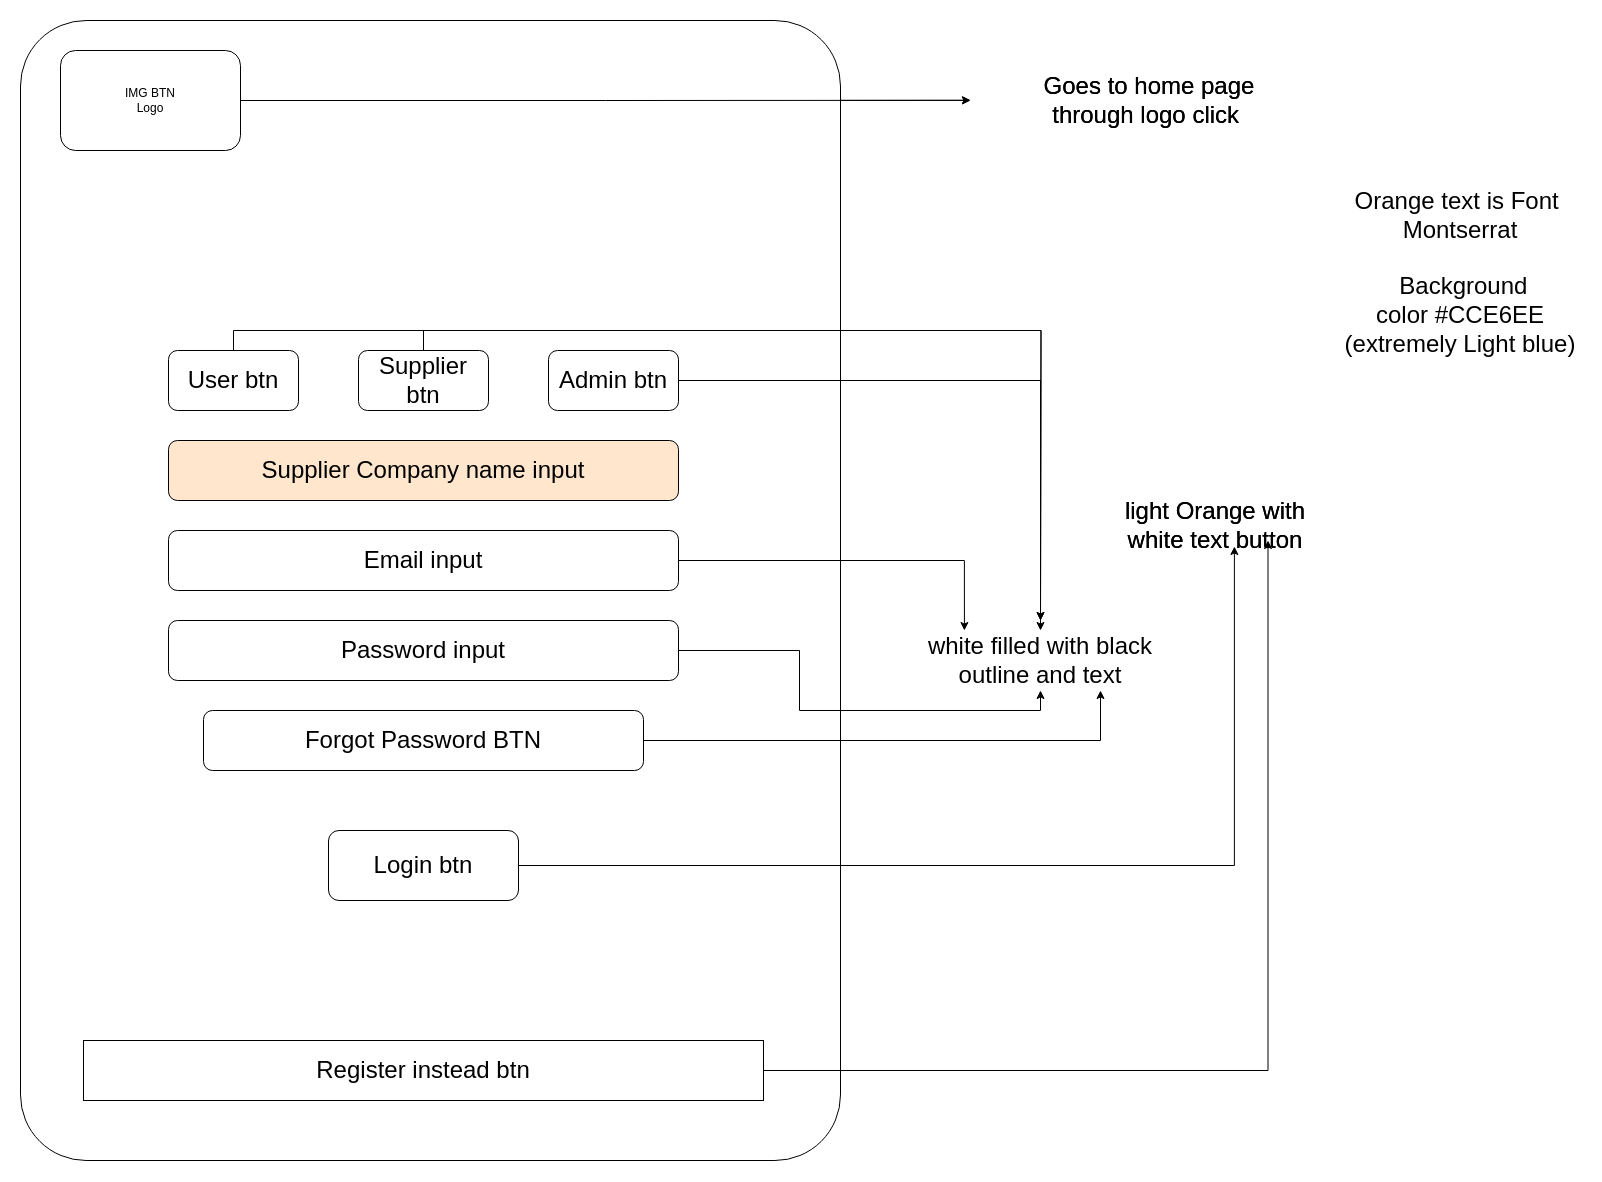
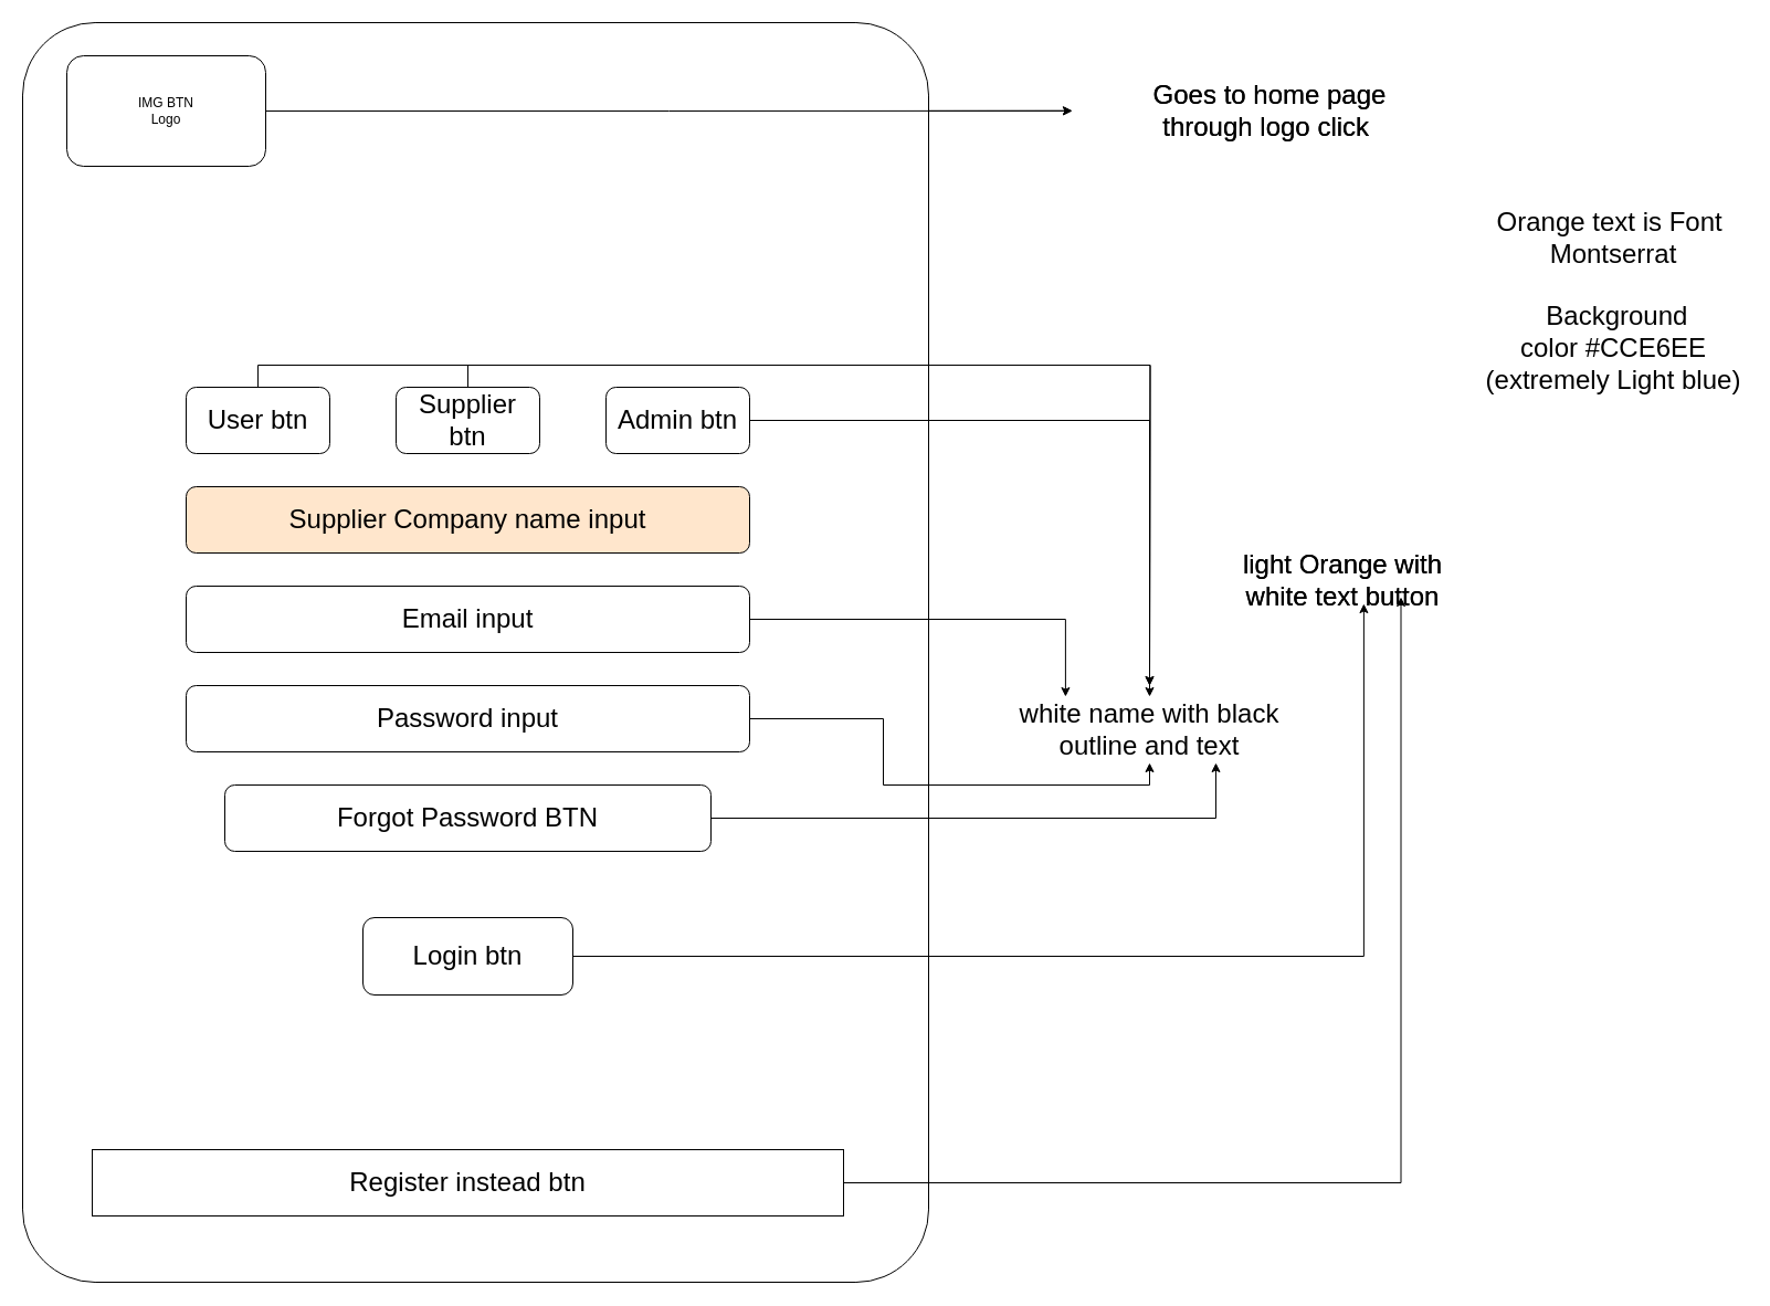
  <mxCell id="0" />
  <mxCell id="1" parent="0" />
  <mxCell id="2" value="&lt;font style=&quot;font-size: 24px;&quot;&gt;&amp;nbsp;Background color&amp;nbsp;#CCE6EE (extremely Light blue)&lt;/font&gt;" style="text;strokeColor=none;align=center;fillColor=none;html=1;verticalAlign=middle;whiteSpace=wrap;rounded=0;" vertex="1" parent="1"><mxGeometry x="1340" y="250" width="240" height="130" as="geometry" /></mxCell>
- <mxCell id="3" value="&lt;font style=&quot;font-size: 24px;&quot;&gt;white filled with black outline and text&lt;/font&gt;" style="text;strokeColor=none;align=center;fillColor=none;html=1;verticalAlign=middle;whiteSpace=wrap;rounded=0;" vertex="1" parent="1"><mxGeometry x="920" y="630" width="240" height="60" as="geometry" /></mxCell>
+ <mxCell id="3" value="&lt;font style=&quot;font-size: 24px;&quot;&gt;white name with black outline and text&lt;/font&gt;" style="text;strokeColor=none;align=center;fillColor=none;html=1;verticalAlign=middle;whiteSpace=wrap;rounded=0;" vertex="1" parent="1"><mxGeometry x="920" y="630" width="240" height="60" as="geometry" /></mxCell>
  <mxCell id="4" value="Password input" style="rounded=1;whiteSpace=wrap;html=1;fontSize=24;" vertex="1" parent="1"><mxGeometry x="60" y="540" width="510" height="60" as="geometry" /></mxCell>
  <mxCell id="5" value="Email input" style="rounded=1;whiteSpace=wrap;html=1;fontSize=24;" vertex="1" parent="1"><mxGeometry x="60" y="440" width="510" height="60" as="geometry" /></mxCell>
  <mxCell id="6" value="&lt;font style=&quot;font-size: 24px;&quot;&gt;Login btn&lt;/font&gt;" style="rounded=1;whiteSpace=wrap;html=1;" vertex="1" parent="1"><mxGeometry x="620" y="465" width="190" height="120" as="geometry" /></mxCell>
  <mxCell id="7" style="edgeStyle=orthogonalEdgeStyle;rounded=0;orthogonalLoop=1;jettySize=auto;html=1;exitX=1;exitY=0.5;exitDx=0;exitDy=0;" edge="1" parent="1" source="8"><mxGeometry relative="1" as="geometry"><mxPoint x="970" y="99.818" as="targetPoint" /></mxGeometry></mxCell>
  <mxCell id="8" value="IMG BTN&lt;div&gt;Logo&lt;/div&gt;" style="rounded=1;whiteSpace=wrap;html=1;" vertex="1" parent="1"><mxGeometry x="60" y="50" width="180" height="100" as="geometry" /></mxCell>
  <mxCell id="9" value="&lt;font style=&quot;font-size: 24px;&quot;&gt;Goes to home page through logo click&amp;nbsp;&lt;/font&gt;" style="text;html=1;align=center;verticalAlign=middle;whiteSpace=wrap;rounded=0;" vertex="1" parent="1"><mxGeometry x="1039" y="85" width="220" height="30" as="geometry" /></mxCell>
  <mxCell id="10" value="&lt;font style=&quot;font-size: 24px;&quot;&gt;Register btn&lt;/font&gt;" style="rounded=1;whiteSpace=wrap;html=1;" vertex="1" parent="1"><mxGeometry x="90" y="820" width="680" height="60" as="geometry" /></mxCell>
  <mxCell id="11" value="Forgot Password BTN" style="rounded=1;whiteSpace=wrap;html=1;fontSize=24;" vertex="1" parent="1"><mxGeometry x="95" y="650" width="440" height="60" as="geometry" /></mxCell>
  <mxCell id="12" value="&lt;font style=&quot;font-size: 24px;&quot;&gt;light Orange with white text button&lt;/font&gt;" style="text;strokeColor=none;align=center;fillColor=none;html=1;verticalAlign=middle;whiteSpace=wrap;rounded=0;" vertex="1" parent="1"><mxGeometry x="1110" y="510" width="210" height="30" as="geometry" /></mxCell>
  <mxCell id="13" value="User btn" style="rounded=1;whiteSpace=wrap;html=1;fontSize=24;" vertex="1" parent="1"><mxGeometry x="60" y="350" width="130" height="60" as="geometry" /></mxCell>
  <mxCell id="14" value="Supplier btn" style="rounded=1;whiteSpace=wrap;html=1;fontSize=24;" vertex="1" parent="1"><mxGeometry x="250" y="350" width="130" height="60" as="geometry" /></mxCell>
  <mxCell id="15" value="Admin btn" style="rounded=1;whiteSpace=wrap;html=1;fontSize=24;" vertex="1" parent="1"><mxGeometry x="440" y="350" width="130" height="60" as="geometry" /></mxCell>
  <mxCell id="16" value="" style="rounded=1;whiteSpace=wrap;html=1;arcSize=8;" vertex="1" parent="1"><mxGeometry x="20" y="20" width="820" height="1140" as="geometry" /></mxCell>
  <mxCell id="17" value="&lt;font style=&quot;font-size: 24px;&quot;&gt;Orange text is Font&amp;nbsp;&lt;/font&gt;&lt;div&gt;&lt;font style=&quot;&quot;&gt;&lt;font style=&quot;font-size: 24px;&quot;&gt;Montserrat&lt;/font&gt;&lt;br&gt;&lt;/font&gt;&lt;/div&gt;" style="text;strokeColor=none;align=center;fillColor=none;html=1;verticalAlign=middle;whiteSpace=wrap;rounded=0;" vertex="1" parent="1"><mxGeometry x="1340" y="170" width="240" height="90" as="geometry" /></mxCell>
  <mxCell id="18" value="Email input" style="rounded=1;whiteSpace=wrap;html=1;fontSize=24;" vertex="1" parent="1"><mxGeometry x="168" y="530" width="510" height="60" as="geometry" /></mxCell>
  <mxCell id="19" value="Supplier Company name input" style="rounded=1;whiteSpace=wrap;html=1;fontSize=24;fillColor=#ffe6cc;" vertex="1" parent="1"><mxGeometry x="168" y="440" width="510" height="60" as="geometry" /></mxCell>
  <mxCell id="20" value="&lt;span style=&quot;font-size: 24px;&quot;&gt;Login btn&lt;/span&gt;" style="rounded=1;whiteSpace=wrap;html=1;" vertex="1" parent="1"><mxGeometry x="328" y="830" width="190" height="70" as="geometry" /></mxCell>
  <mxCell id="21" style="edgeStyle=orthogonalEdgeStyle;rounded=0;orthogonalLoop=1;jettySize=auto;html=1;exitX=1;exitY=0.5;exitDx=0;exitDy=0;" edge="1" parent="1" source="22"><mxGeometry relative="1" as="geometry"><mxPoint x="970" y="99.818" as="targetPoint" /></mxGeometry></mxCell>
  <mxCell id="22" value="IMG BTN&lt;div&gt;Logo&lt;/div&gt;" style="rounded=1;whiteSpace=wrap;html=1;" vertex="1" parent="1"><mxGeometry x="60" y="50" width="180" height="100" as="geometry" /></mxCell>
  <mxCell id="23" value="&lt;font style=&quot;font-size: 24px;&quot;&gt;Goes to home page through logo click&amp;nbsp;&lt;/font&gt;" style="text;html=1;align=center;verticalAlign=middle;whiteSpace=wrap;rounded=0;" vertex="1" parent="1"><mxGeometry x="1039" y="85" width="220" height="30" as="geometry" /></mxCell>
  <mxCell id="24" style="edgeStyle=orthogonalEdgeStyle;rounded=0;orthogonalLoop=1;jettySize=auto;html=1;exitX=1;exitY=0.5;exitDx=0;exitDy=0;entryX=0.75;entryY=1;entryDx=0;entryDy=0;" edge="1" parent="1" source="25" target="28"><mxGeometry relative="1" as="geometry"><mxPoint x="1280" y="560" as="targetPoint" /></mxGeometry></mxCell>
  <mxCell id="25" value="&lt;font style=&quot;font-size: 24px;&quot;&gt;Register instead btn&lt;/font&gt;" style="whiteSpace=wrap;html=1;rounded=0;" vertex="1" parent="1"><mxGeometry x="83" y="1040" width="680" height="60" as="geometry" /></mxCell>
  <mxCell id="26" style="edgeStyle=orthogonalEdgeStyle;rounded=0;orthogonalLoop=1;jettySize=auto;html=1;exitX=1;exitY=0.5;exitDx=0;exitDy=0;entryX=0.75;entryY=1;entryDx=0;entryDy=0;" edge="1" parent="1" source="27" target="3"><mxGeometry relative="1" as="geometry" /></mxCell>
  <mxCell id="27" value="Forgot Password BTN" style="rounded=1;whiteSpace=wrap;html=1;fontSize=24;" vertex="1" parent="1"><mxGeometry x="203" y="710" width="440" height="60" as="geometry" /></mxCell>
  <mxCell id="28" value="&lt;font style=&quot;font-size: 24px;&quot;&gt;light Orange with white text button&lt;/font&gt;" style="text;strokeColor=none;align=center;fillColor=none;html=1;verticalAlign=middle;whiteSpace=wrap;rounded=0;" vertex="1" parent="1"><mxGeometry x="1110" y="510" width="210" height="30" as="geometry" /></mxCell>
  <mxCell id="29" style="edgeStyle=orthogonalEdgeStyle;rounded=0;orthogonalLoop=1;jettySize=auto;html=1;exitX=0.5;exitY=0;exitDx=0;exitDy=0;" edge="1" parent="1" source="30"><mxGeometry relative="1" as="geometry"><mxPoint x="1040" y="620" as="targetPoint" /></mxGeometry></mxCell>
  <mxCell id="30" value="User btn" style="rounded=1;whiteSpace=wrap;html=1;fontSize=24;" vertex="1" parent="1"><mxGeometry x="168" y="350" width="130" height="60" as="geometry" /></mxCell>
  <mxCell id="31" style="edgeStyle=orthogonalEdgeStyle;rounded=0;orthogonalLoop=1;jettySize=auto;html=1;exitX=0.5;exitY=0;exitDx=0;exitDy=0;" edge="1" parent="1" source="32"><mxGeometry relative="1" as="geometry"><mxPoint x="1040" y="620" as="targetPoint" /></mxGeometry></mxCell>
  <mxCell id="32" value="Supplier btn" style="rounded=1;whiteSpace=wrap;html=1;fontSize=24;" vertex="1" parent="1"><mxGeometry x="358" y="350" width="130" height="60" as="geometry" /></mxCell>
  <mxCell id="33" style="edgeStyle=orthogonalEdgeStyle;rounded=0;orthogonalLoop=1;jettySize=auto;html=1;exitX=1;exitY=0.5;exitDx=0;exitDy=0;" edge="1" parent="1" source="34" target="3"><mxGeometry relative="1" as="geometry" /></mxCell>
  <mxCell id="34" value="Admin btn" style="rounded=1;whiteSpace=wrap;html=1;fontSize=24;" vertex="1" parent="1"><mxGeometry x="548" y="350" width="130" height="60" as="geometry" /></mxCell>
  <mxCell id="35" style="edgeStyle=orthogonalEdgeStyle;rounded=0;orthogonalLoop=1;jettySize=auto;html=1;exitX=1;exitY=0.5;exitDx=0;exitDy=0;entryX=0.5;entryY=1;entryDx=0;entryDy=0;" edge="1" parent="1" source="36" target="3"><mxGeometry relative="1" as="geometry" /></mxCell>
  <mxCell id="36" value="Password input" style="rounded=1;whiteSpace=wrap;html=1;fontSize=24;" vertex="1" parent="1"><mxGeometry x="168" y="620" width="510" height="60" as="geometry" /></mxCell>
  <mxCell id="37" style="edgeStyle=orthogonalEdgeStyle;rounded=0;orthogonalLoop=1;jettySize=auto;html=1;exitX=1;exitY=0.5;exitDx=0;exitDy=0;entryX=0.59;entryY=1.2;entryDx=0;entryDy=0;entryPerimeter=0;" edge="1" parent="1" source="20" target="28"><mxGeometry relative="1" as="geometry" /></mxCell>
  <mxCell id="38" style="edgeStyle=orthogonalEdgeStyle;rounded=0;orthogonalLoop=1;jettySize=auto;html=1;exitX=1;exitY=0.5;exitDx=0;exitDy=0;entryX=0.183;entryY=0;entryDx=0;entryDy=0;entryPerimeter=0;" edge="1" parent="1" source="18" target="3"><mxGeometry relative="1" as="geometry" /></mxCell>
